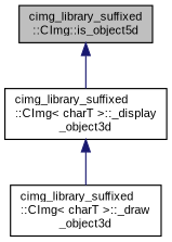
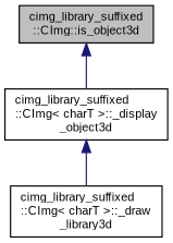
  digraph {
    fontname="Liberation Sans"
    rankdir=TB
    node [color=black fillcolor=white fontname="Liberation Sans" fontsize=10 shape=record style=filled]
    edge [color=midnightblue dir=back fontname="Liberation Sans" fontsize=10 labelfontname=Helvetica labelfontsize=10 style=solid]
-   n1 [fillcolor=grey75 fontcolor=black height=0.2 label="cimg_library_suffixed\l::CImg::is_object5d" width=0.4]
+   n1 [fillcolor=grey75 fontcolor=black height=0.2 label="cimg_library_suffixed\l::CImg::is_object3d" width=0.4]
    n2 [height=0.2 label="cimg_library_suffixed\l::CImg\< charT \>::_display\l_object3d" width=0.4]
-   n3 [height=0.2 label="cimg_library_suffixed\l::CImg\< charT \>::_draw\l_object3d" width=0.4]
+   n3 [height=0.2 label="cimg_library_suffixed\l::CImg\< charT \>::_draw\l_library3d" width=0.4]
    n1 -> n2
    n2 -> n3
  }
